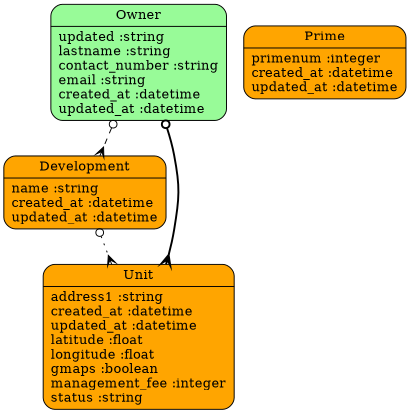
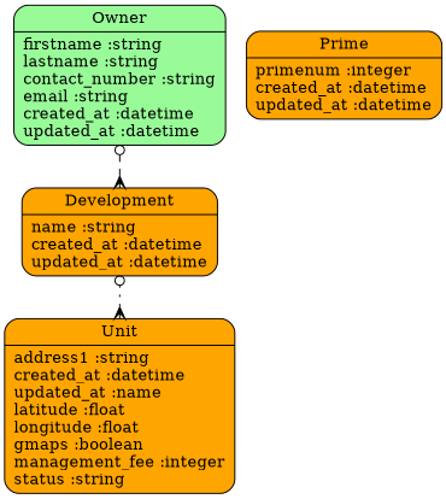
  digraph {
    splines=true
    node [shape=Mrecord style=filled fillcolor=orange]
    edge [arrowhead=crow arrowtail=odot dir=both]
    n1 [label="{Development|name :string\lcreated_at :datetime\lupdated_at :datetime\l}"]
-   n2 [label="{Unit|address1 :string\lcreated_at :datetime\lupdated_at :datetime\llatitude :float\llongitude :float\lgmaps :boolean\lmanagement_fee :integer\lstatus :string\l}"]
+   n2 [label="{Unit|address1 :string\lcreated_at :datetime\lupdated_at :name\llatitude :float\llongitude :float\lgmaps :boolean\lmanagement_fee :integer\lstatus :string\l}"]
    n3 [label="{Prime|primenum :integer\lcreated_at :datetime\lupdated_at :datetime\l}"]
-   n4 [label="{Owner|updated :string\llastname :string\lcontact_number :string\lemail :string\lcreated_at :datetime\lupdated_at :datetime\l}" fillcolor=palegreen]
+   n4 [label="{Owner|firstname :string\llastname :string\lcontact_number :string\lemail :string\lcreated_at :datetime\lupdated_at :datetime\l}" fillcolor=palegreen]
    n1 -> n2 [style=dotted]
    n4 -> n1 [style=dashed]
-   n4 -> n2 [style=bold]
  }
